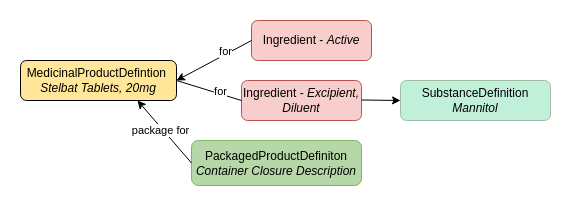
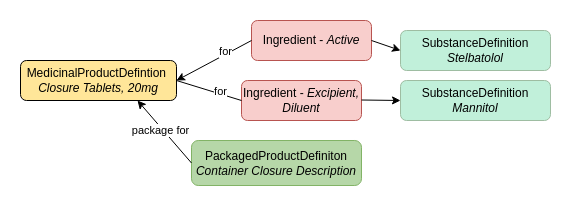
  <mxCell id="0" />
  <mxCell id="1" parent="0" />
- <mxCell id="2" value="MedicinalProductDefintion&amp;nbsp;&lt;br&gt;&lt;i style=&quot;border-color: var(--border-color);&quot;&gt;Stelbat Tablets, 20mg&lt;/i&gt;" style="rounded=1;whiteSpace=wrap;html=1;fontSize=12;glass=0;strokeWidth=1;shadow=0;fillColor=#ffe699;" parent="1" vertex="1"><mxGeometry x="20" y="60" width="156" height="40" as="geometry" /></mxCell>
+ <mxCell id="2" value="MedicinalProductDefintion&amp;nbsp;&lt;br&gt;&lt;i style=&quot;border-color: var(--border-color);&quot;&gt;Closure Tablets, 20mg&lt;/i&gt;" style="rounded=1;whiteSpace=wrap;html=1;fontSize=12;glass=0;strokeWidth=1;shadow=0;fillColor=#ffe699;" parent="1" vertex="1"><mxGeometry x="20" y="60" width="156" height="40" as="geometry" /></mxCell>
  <mxCell id="3" value="Ingredient - &lt;i&gt;Active&lt;/i&gt;" style="rounded=1;whiteSpace=wrap;html=1;fontSize=12;glass=0;strokeWidth=1;shadow=0;fillColor=#f8cecc;strokeColor=#b85450;" parent="1" vertex="1"><mxGeometry x="251" y="20" width="120" height="40" as="geometry" /></mxCell>
  <mxCell id="4" value="for" style="endArrow=classic;html=1;rounded=0;exitX=0;exitY=0.5;exitDx=0;exitDy=0;entryX=1;entryY=0.5;entryDx=0;entryDy=0;" parent="1" source="3" target="2" edge="1"><mxGeometry x="-0.333" y="-2" width="50" height="50" relative="1" as="geometry"><mxPoint x="472.43" y="40" as="sourcePoint" /><mxPoint x="381" y="50" as="targetPoint" /><mxPoint as="offset" /></mxGeometry></mxCell>
+ <mxCell id="5" value="SubstanceDefinition&lt;br&gt;&lt;i style=&quot;border-color: var(--border-color);&quot;&gt;Stelbatolol&lt;/i&gt;" style="rounded=1;whiteSpace=wrap;html=1;fontSize=12;glass=0;strokeWidth=1;shadow=0;fillColor=#c1f0da;strokeColor=#9ebda2;" parent="1" vertex="1"><mxGeometry x="400" y="30" width="150" height="40" as="geometry" /></mxCell>
+ <mxCell id="6" value="" style="endArrow=classic;html=1;rounded=0;exitX=1;exitY=0.5;exitDx=0;exitDy=0;entryX=0;entryY=0.5;entryDx=0;entryDy=0;" parent="1" source="3" target="5" edge="1"><mxGeometry x="-0.333" y="-2" width="50" height="50" relative="1" as="geometry"><mxPoint x="501" y="-20" as="sourcePoint" /><mxPoint x="651" y="-30" as="targetPoint" /><mxPoint as="offset" /></mxGeometry></mxCell>
  <mxCell id="7" value="Ingredient - &lt;i&gt;Excipient, Diluent&lt;/i&gt;" style="rounded=1;whiteSpace=wrap;html=1;fontSize=12;glass=0;strokeWidth=1;shadow=0;fillColor=#f8cecc;strokeColor=#b85450;" vertex="1" parent="1"><mxGeometry x="241" y="80" width="120" height="40" as="geometry" /></mxCell>
  <mxCell id="8" value="SubstanceDefinition&lt;br&gt;&lt;i style=&quot;border-color: var(--border-color);&quot;&gt;Mannitol&lt;/i&gt;" style="rounded=1;whiteSpace=wrap;html=1;fontSize=12;glass=0;strokeWidth=1;shadow=0;fillColor=#c1f0da;strokeColor=#9ebda2;" vertex="1" parent="1"><mxGeometry x="400" y="80" width="150" height="40" as="geometry" /></mxCell>
  <mxCell id="9" value="" style="endArrow=classic;html=1;rounded=0;exitX=1;exitY=0.5;exitDx=0;exitDy=0;" edge="1" parent="1"><mxGeometry x="-0.333" y="-2" width="50" height="50" relative="1" as="geometry"><mxPoint x="361" y="99.5" as="sourcePoint" /><mxPoint x="400" y="100" as="targetPoint" /><mxPoint as="offset" /></mxGeometry></mxCell>
  <mxCell id="10" value="for" style="endArrow=none;html=1;rounded=0;exitX=0;exitY=0.5;exitDx=0;exitDy=0;entryX=1;entryY=0.5;entryDx=0;entryDy=0;" edge="1" parent="1" source="7" target="2"><mxGeometry x="-0.333" y="-2" width="50" height="50" relative="1" as="geometry"><mxPoint x="251" y="60" as="sourcePoint" /><mxPoint x="186" y="30" as="targetPoint" /><mxPoint as="offset" /></mxGeometry></mxCell>
  <mxCell id="11" value="PackagedProductDefiniton&lt;br&gt;&lt;i&gt;Container Closure Description&lt;/i&gt;" style="rounded=1;whiteSpace=wrap;html=1;fontSize=12;glass=0;strokeWidth=1;shadow=0;fillColor=#b6d7a8;strokeColor=#82b366;" vertex="1" parent="1"><mxGeometry x="191" y="140" width="170" height="45" as="geometry" /></mxCell>
  <mxCell id="12" value="package for" style="endArrow=classic;html=1;rounded=0;exitX=0;exitY=0.5;exitDx=0;exitDy=0;entryX=0.75;entryY=1;entryDx=0;entryDy=0;" edge="1" parent="1" source="11" target="2"><mxGeometry x="0.086" y="2" width="50" height="50" relative="1" as="geometry"><mxPoint x="251" y="110" as="sourcePoint" /><mxPoint x="186" y="90" as="targetPoint" /><mxPoint as="offset" /></mxGeometry></mxCell>
